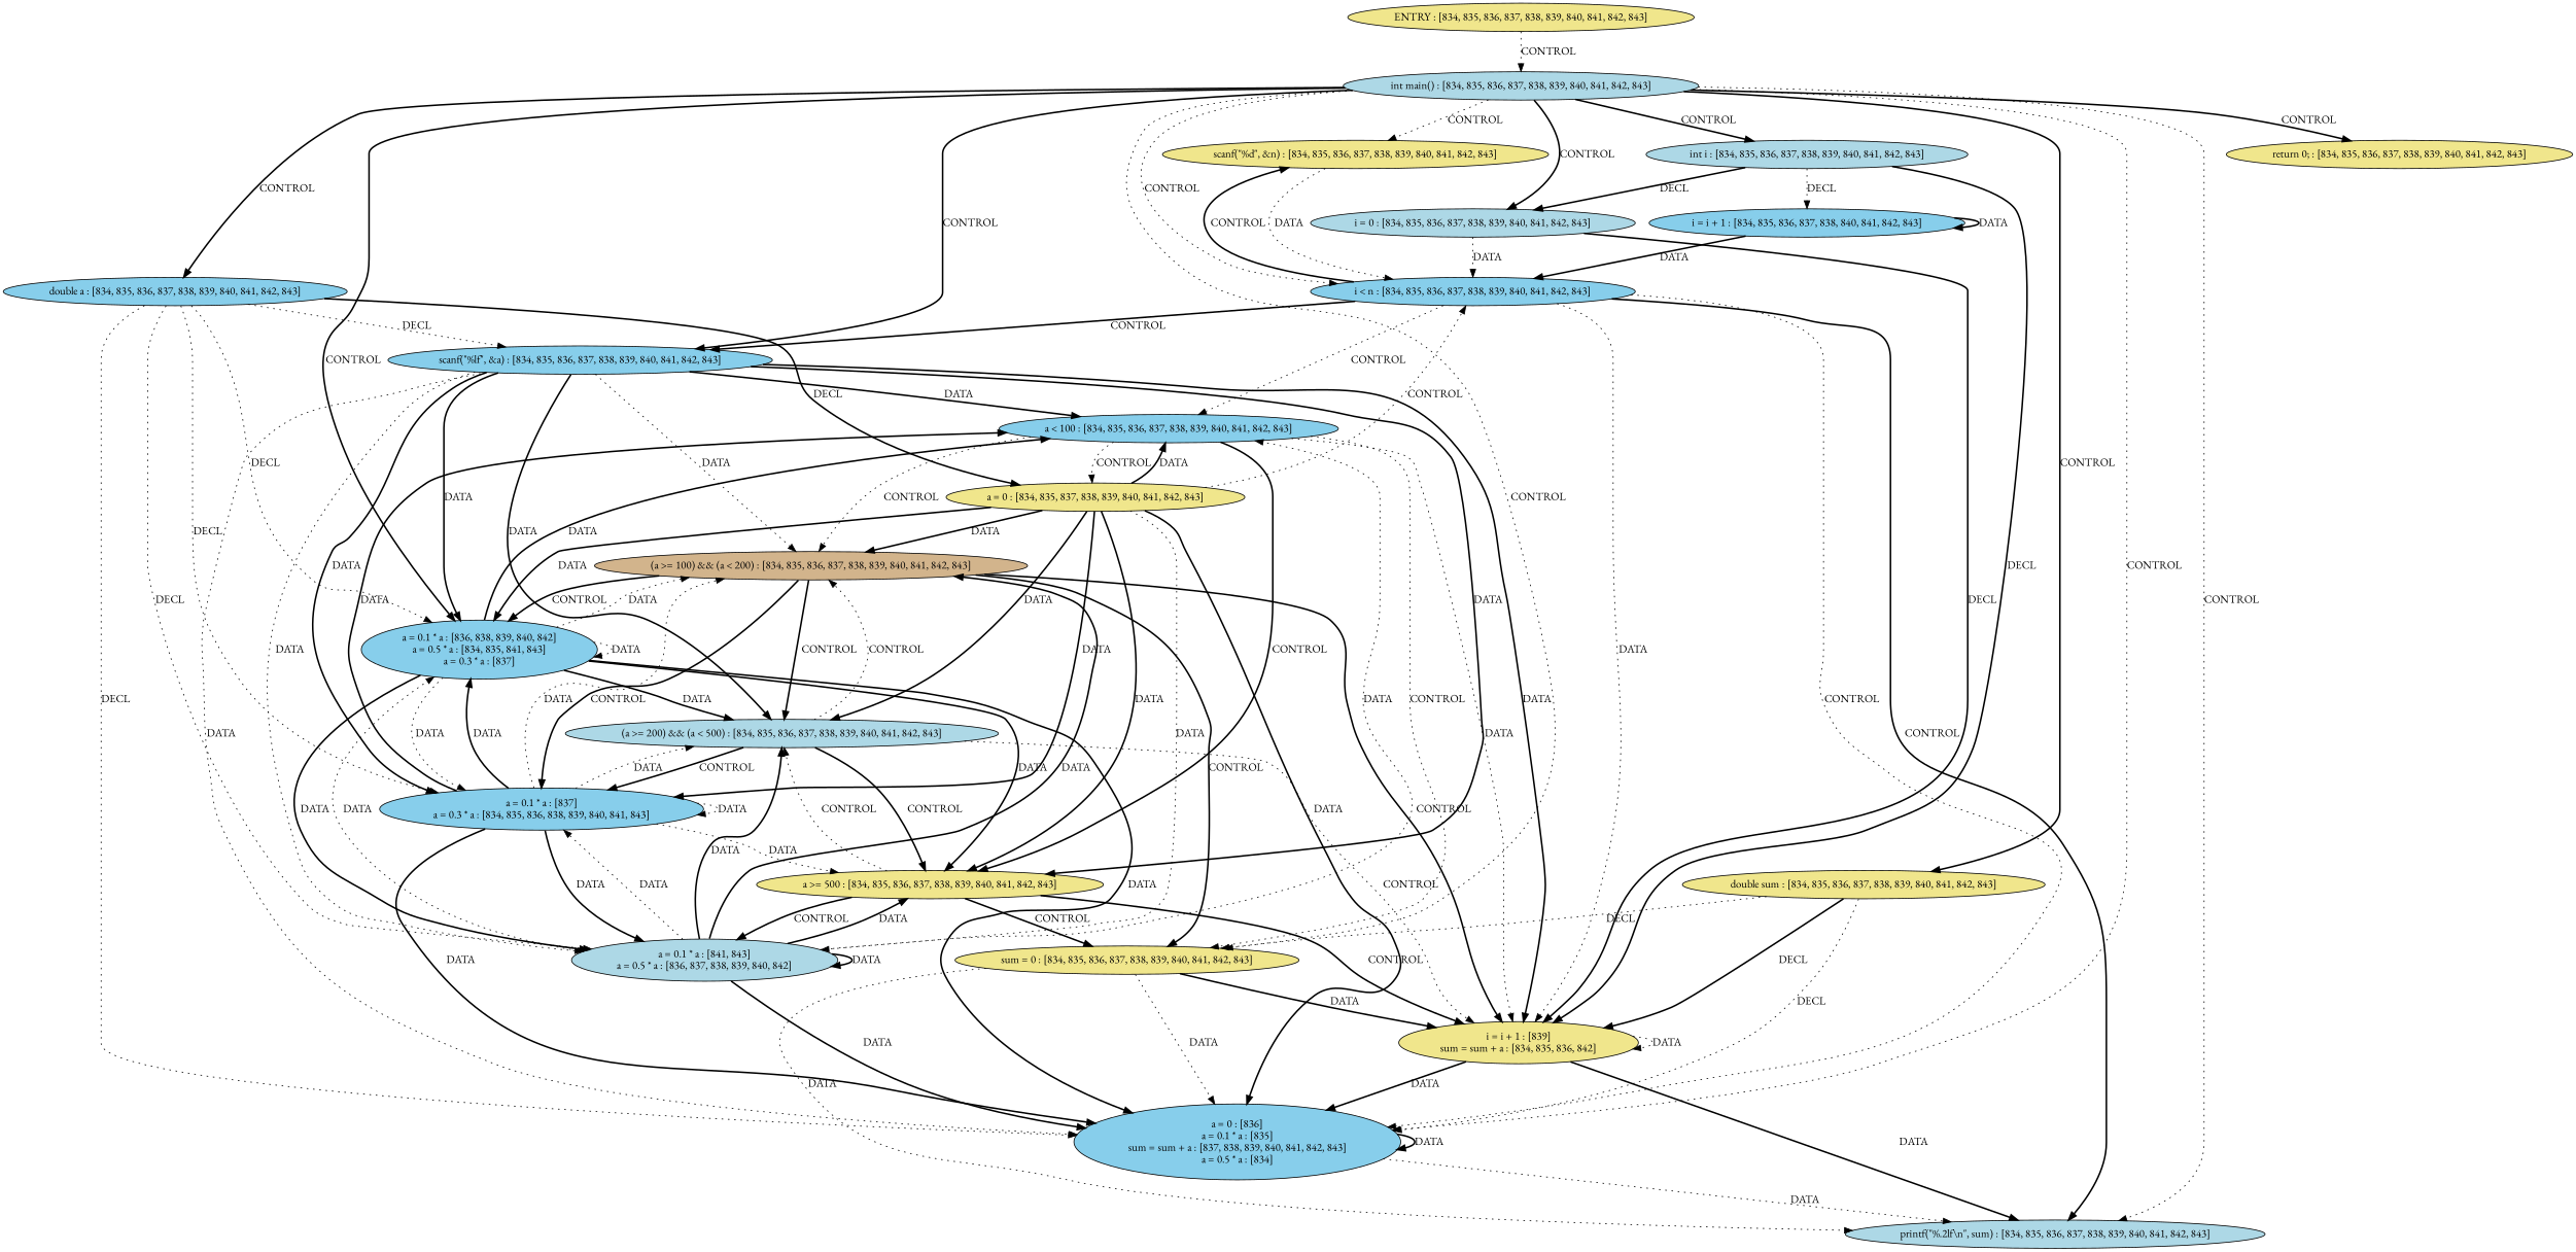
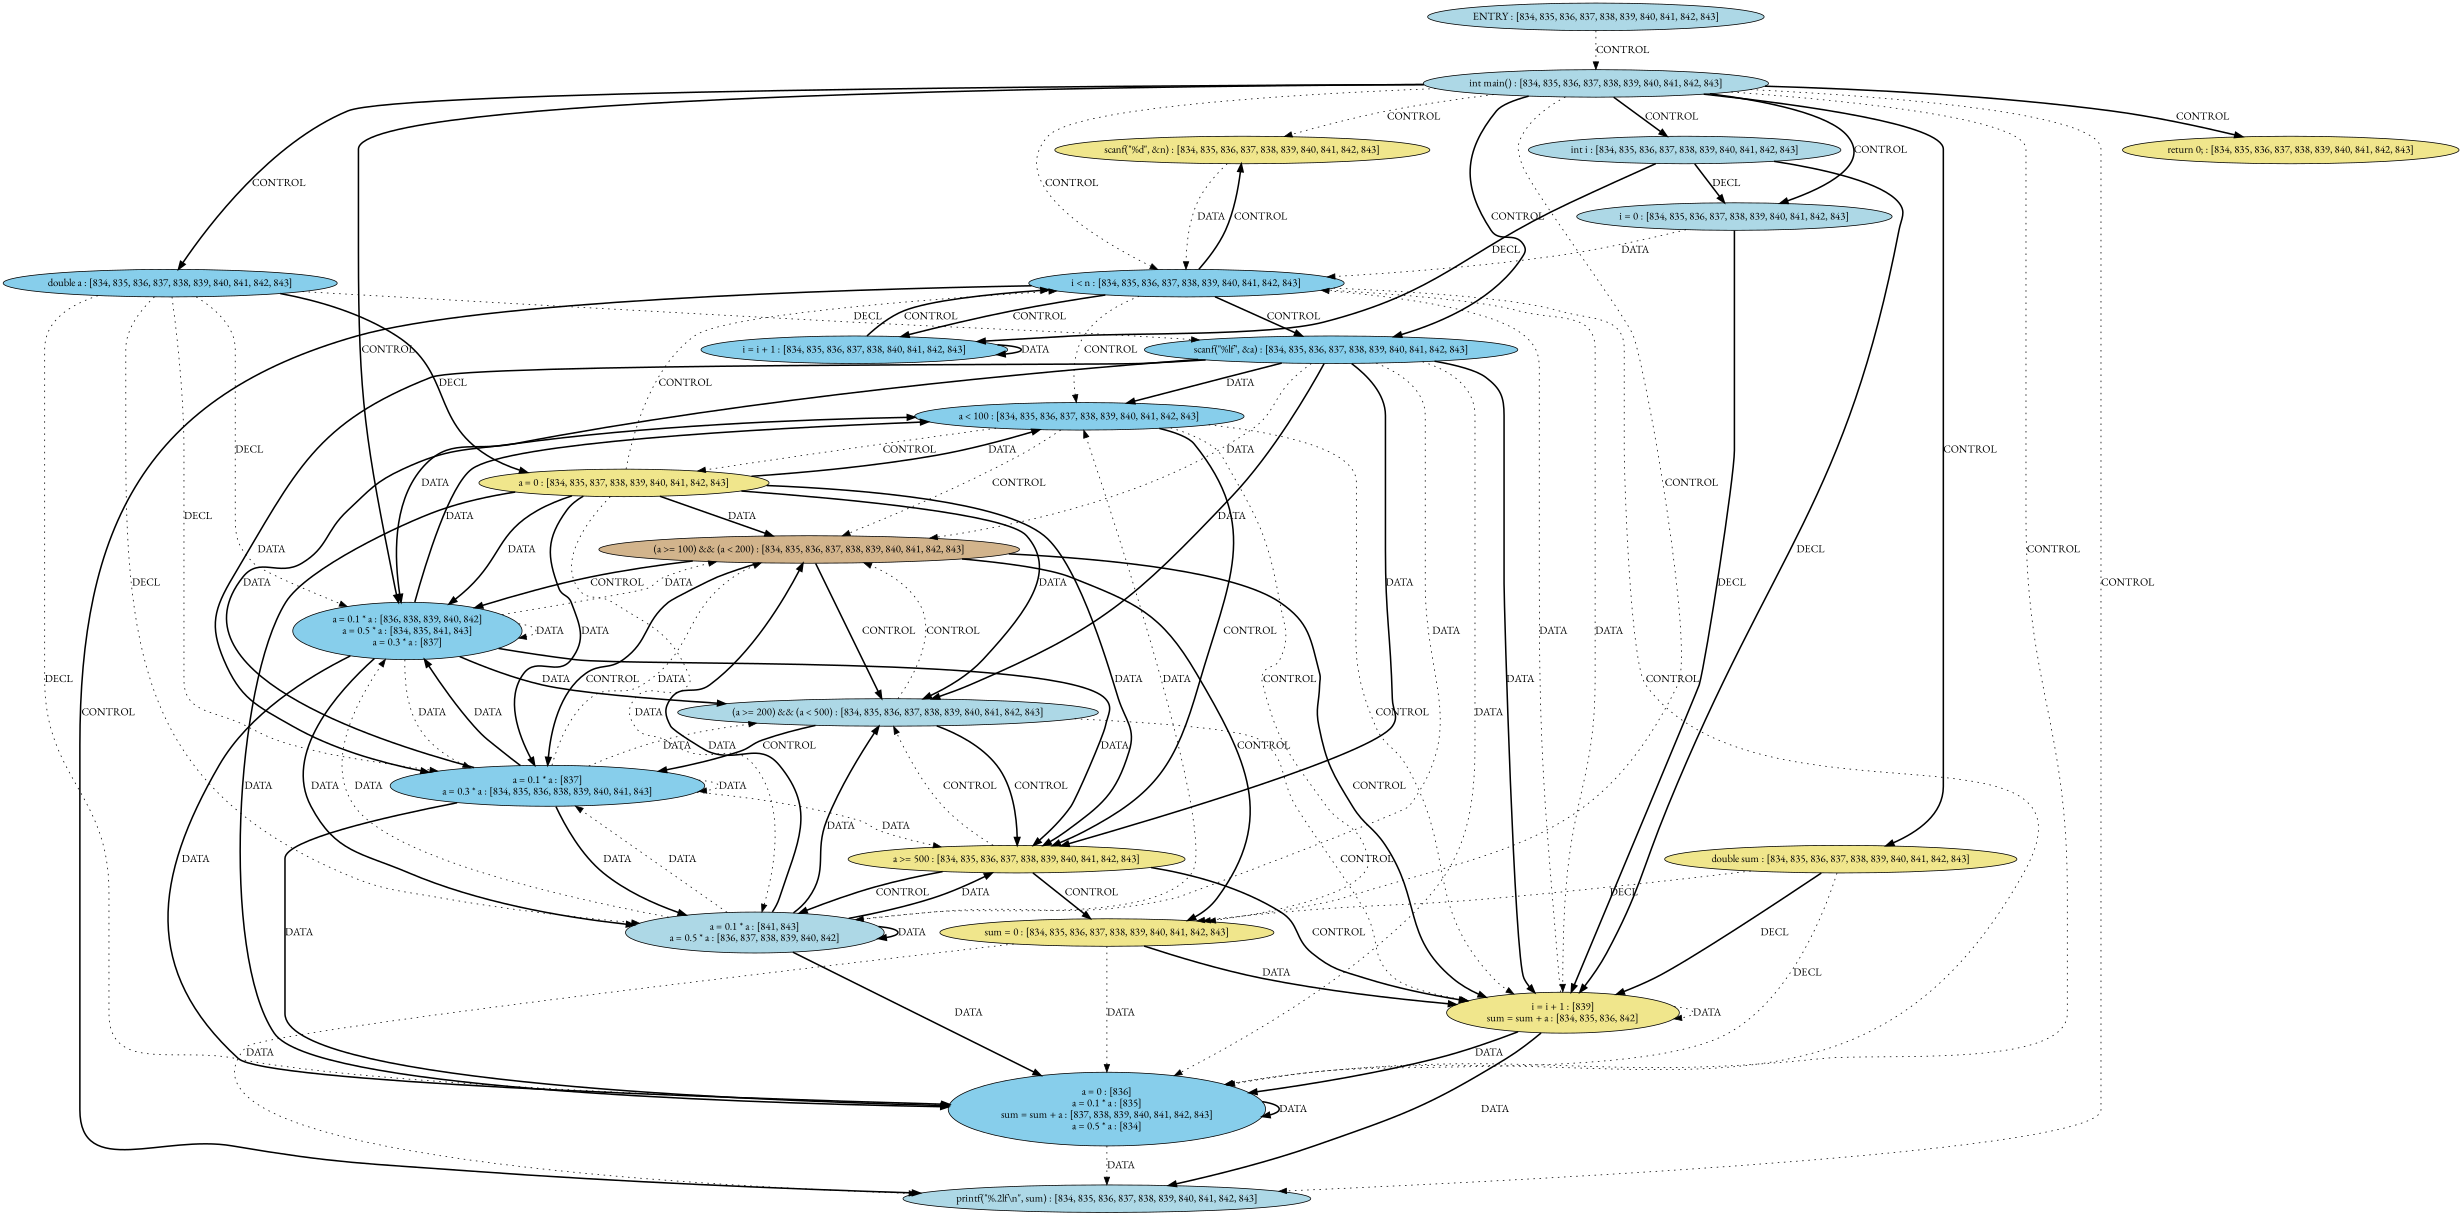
  digraph {
    fontname="EB Garamond"
    node [fillcolor=skyblue fontname="EB Garamond" style=filled]
    edge [fontname="EB Garamond" style=bold]
    n1 [fillcolor=khaki label="scanf(\"%d\", &n) : [834, 835, 836, 837, 838, 839, 840, 841, 842, 843]\n"]
    n2 [label="i < n : [834, 835, 836, 837, 838, 839, 840, 841, 842, 843]\n"]
    n3 [label="scanf(\"%lf\", &a) : [834, 835, 836, 837, 838, 839, 840, 841, 842, 843]\n"]
    n4 [label="a = 0 : [836]\na = 0.1 * a : [835]\nsum = sum + a : [837, 838, 839, 840, 841, 842, 843]\na = 0.5 * a : [834]\n"]
    n5 [fillcolor=khaki label="i = i + 1 : [839]\nsum = sum + a : [834, 835, 836, 842]\n"]
    n6 [label="a < 100 : [834, 835, 836, 837, 838, 839, 840, 841, 842, 843]\n"]
    n7 [fillcolor=lightblue label="printf(\"%.2lf\\n\", sum) : [834, 835, 836, 837, 838, 839, 840, 841, 842, 843]\n"]
    n8 [label="i = i + 1 : [834, 835, 836, 837, 838, 840, 841, 842, 843]\n"]
    n9 [fillcolor=lightblue label="a = 0.1 * a : [841, 843]\na = 0.5 * a : [836, 837, 838, 839, 840, 842]\n"]
    n10 [label="a = 0.1 * a : [836, 838, 839, 840, 842]\na = 0.5 * a : [834, 835, 841, 843]\na = 0.3 * a : [837]\n"]
    n11 [label="a = 0.1 * a : [837]\na = 0.3 * a : [834, 835, 836, 838, 839, 840, 841, 843]\n"]
    n12 [fillcolor=tan label="(a >= 100) && (a < 200) : [834, 835, 836, 837, 838, 839, 840, 841, 842, 843]\n"]
    n13 [fillcolor=khaki label="a >= 500 : [834, 835, 836, 837, 838, 839, 840, 841, 842, 843]\n"]
    n14 [fillcolor=lightblue label="(a >= 200) && (a < 500) : [834, 835, 836, 837, 838, 839, 840, 841, 842, 843]\n"]
    n15 [fillcolor=khaki label="sum = 0 : [834, 835, 836, 837, 838, 839, 840, 841, 842, 843]\n"]
    n16 [fillcolor=khaki label="a = 0 : [834, 835, 837, 838, 839, 840, 841, 842, 843]\n"]
-   n17 [fillcolor=khaki label="ENTRY : [834, 835, 836, 837, 838, 839, 840, 841, 842, 843]\n"]
+   n17 [fillcolor=lightblue label="ENTRY : [834, 835, 836, 837, 838, 839, 840, 841, 842, 843]\n"]
    n18 [fillcolor=lightblue label="int main() : [834, 835, 836, 837, 838, 839, 840, 841, 842, 843]\n"]
    n19 [fillcolor=khaki label="double sum : [834, 835, 836, 837, 838, 839, 840, 841, 842, 843]\n"]
    n20 [fillcolor=lightblue label="int i : [834, 835, 836, 837, 838, 839, 840, 841, 842, 843]\n"]
    n21 [fillcolor=lightblue label="i = 0 : [834, 835, 836, 837, 838, 839, 840, 841, 842, 843]\n"]
    n22 [label="double a : [834, 835, 836, 837, 838, 839, 840, 841, 842, 843]\n"]
    n23 [fillcolor=khaki label="return 0; : [834, 835, 836, 837, 838, 839, 840, 841, 842, 843]\n"]
    n1 -> n2 [label=DATA style=dotted]
    n2 -> n1 [label=CONTROL]
    n2 -> n3 [label=CONTROL]
    n2 -> n4 [label=CONTROL style=dotted]
    n2 -> n5 [label=DATA style=dotted]
    n2 -> n6 [label=CONTROL style=dotted]
    n2 -> n7 [label=CONTROL]
+   n2 -> n8 [label=CONTROL]
    n3 -> n4 [label=DATA style=dotted]
    n3 -> n5 [label=DATA]
    n3 -> n6 [label=DATA]
    n3 -> n9 [label=DATA style=dotted]
    n3 -> n10 [label=DATA]
    n3 -> n11 [label=DATA]
    n3 -> n12 [label=DATA style=dotted]
    n3 -> n13 [label=DATA]
    n3 -> n14 [label=DATA]
    n4 -> n4 [label=DATA]
    n4 -> n7 [label=DATA style=dotted]
+   n5 -> n2 [label=DATA style=dotted]
    n5 -> n4 [label=DATA]
    n5 -> n5 [label=DATA style=dotted]
    n5 -> n7 [label=DATA]
-   n6 -> n5 [label=DATA style=dotted]
+   n6 -> n5 [label=CONTROL style=dotted]
    n6 -> n12 [label=CONTROL style=dotted]
    n6 -> n13 [label=CONTROL]
    n6 -> n15 [label=CONTROL style=dotted]
    n6 -> n16 [label=CONTROL style=dotted]
-   n8 -> n2 [label=DATA]
+   n8 -> n2 [label=CONTROL]
    n8 -> n8 [label=DATA]
    n9 -> n4 [label=DATA]
    n9 -> n6 [label=DATA style=dotted]
    n9 -> n9 [label=DATA]
    n9 -> n10 [label=DATA style=dotted]
    n9 -> n11 [label=DATA style=dotted]
    n9 -> n12 [label=DATA]
    n9 -> n13 [label=DATA]
    n9 -> n14 [label=DATA]
    n10 -> n4 [label=DATA]
    n10 -> n6 [label=DATA]
    n10 -> n9 [label=DATA]
    n10 -> n10 [label=DATA style=dotted]
    n10 -> n11 [label=DATA style=dotted]
    n10 -> n12 [label=DATA style=dotted]
    n10 -> n13 [label=DATA]
    n10 -> n14 [label=DATA]
    n11 -> n4 [label=DATA]
    n11 -> n6 [label=DATA]
    n11 -> n9 [label=DATA]
    n11 -> n10 [label=DATA]
    n11 -> n11 [label=DATA style=dotted]
    n11 -> n12 [label=DATA style=dotted]
    n11 -> n13 [label=DATA style=dotted]
    n11 -> n14 [label=DATA style=dotted]
    n12 -> n5 [label=CONTROL]
    n12 -> n10 [label=CONTROL]
    n12 -> n11 [label=CONTROL]
    n12 -> n14 [label=CONTROL]
    n12 -> n15 [label=CONTROL]
    n13 -> n5 [label=CONTROL]
    n13 -> n9 [label=CONTROL]
    n13 -> n14 [label=CONTROL style=dotted]
    n13 -> n15 [label=CONTROL]
    n14 -> n5 [label=CONTROL style=dotted]
    n14 -> n11 [label=CONTROL]
    n14 -> n12 [label=CONTROL style=dotted]
    n14 -> n13 [label=CONTROL]
    n15 -> n4 [label=DATA style=dotted]
    n15 -> n5 [label=DATA]
    n15 -> n7 [label=DATA style=dotted]
    n16 -> n2 [label=CONTROL style=dotted]
    n16 -> n4 [label=DATA]
    n16 -> n6 [label=DATA]
    n16 -> n9 [label=DATA style=dotted]
    n16 -> n10 [label=DATA]
    n16 -> n11 [label=DATA]
    n16 -> n12 [label=DATA]
    n16 -> n13 [label=DATA]
    n16 -> n14 [label=DATA]
    n17 -> n18 [label=CONTROL style=dotted]
    n18 -> n1 [label=CONTROL style=dotted]
    n18 -> n2 [label=CONTROL style=dotted]
    n18 -> n3 [label=CONTROL]
    n18 -> n4 [label=CONTROL style=dotted]
    n18 -> n7 [label=CONTROL style=dotted]
    n18 -> n10 [label=CONTROL]
    n18 -> n15 [label=CONTROL style=dotted]
    n18 -> n19 [label=CONTROL]
    n18 -> n20 [label=CONTROL]
    n18 -> n21 [label=CONTROL]
    n18 -> n22 [label=CONTROL]
    n18 -> n23 [label=CONTROL]
    n19 -> n4 [label=DECL style=dotted]
    n19 -> n5 [label=DECL]
    n19 -> n15 [label=DECL style=dotted]
    n20 -> n5 [label=DECL]
-   n20 -> n8 [label=DECL style=dotted]
+   n20 -> n8 [label=DECL]
    n20 -> n21 [label=DECL]
    n21 -> n2 [label=DATA style=dotted]
    n21 -> n5 [label=DECL]
    n22 -> n3 [label=DECL style=dotted]
    n22 -> n4 [label=DECL style=dotted]
    n22 -> n9 [label=DECL style=dotted]
    n22 -> n10 [label=DECL style=dotted]
    n22 -> n11 [label=DECL style=dotted]
    n22 -> n16 [label=DECL]
  }
